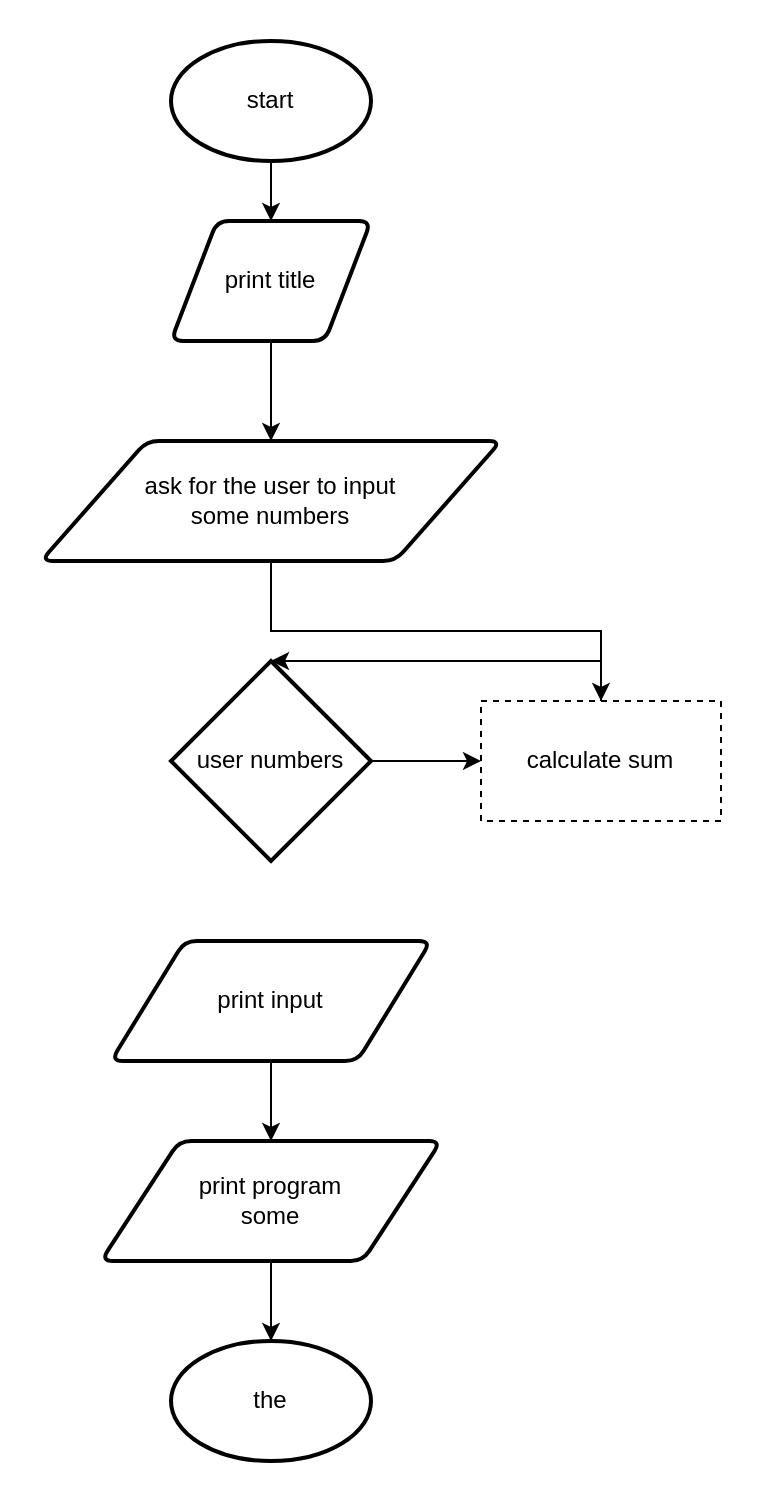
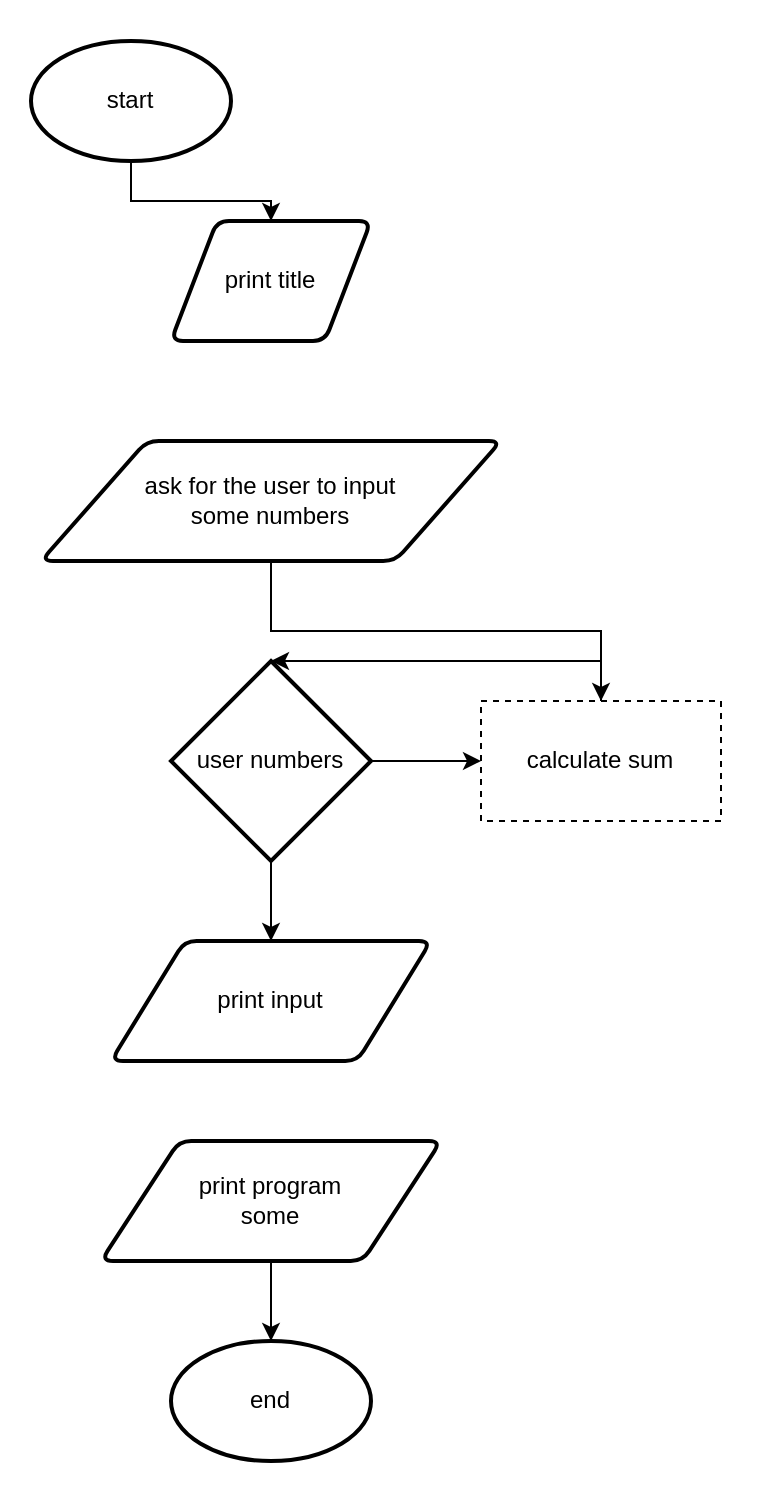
  <mxCell id="0" />
  <mxCell id="1" parent="0" />
- <mxCell id="2" value="the" style="strokeWidth=2;html=1;shape=mxgraph.flowchart.start_1;whiteSpace=wrap;" vertex="1" parent="1"><mxGeometry x="85" y="670" width="100" height="60" as="geometry" /></mxCell>
+ <mxCell id="2" value="end" style="strokeWidth=2;html=1;shape=mxgraph.flowchart.start_1;whiteSpace=wrap;" vertex="1" parent="1"><mxGeometry x="85" y="670" width="100" height="60" as="geometry" /></mxCell>
  <mxCell id="3" value="" style="edgeStyle=orthogonalEdgeStyle;rounded=0;orthogonalLoop=1;jettySize=auto;html=1;" edge="1" parent="1" source="4" target="10"><mxGeometry relative="1" as="geometry" /></mxCell>
- <mxCell id="4" value="start" style="strokeWidth=2;html=1;shape=mxgraph.flowchart.start_1;whiteSpace=wrap;" vertex="1" parent="1"><mxGeometry x="85" y="20" width="100" height="60" as="geometry" /></mxCell>
+ <mxCell id="4" value="start" style="strokeWidth=2;html=1;shape=mxgraph.flowchart.start_1;whiteSpace=wrap;" vertex="1" parent="1"><mxGeometry x="15" y="20" width="100" height="60" as="geometry" /></mxCell>
  <mxCell id="5" value="" style="edgeStyle=orthogonalEdgeStyle;rounded=0;orthogonalLoop=1;jettySize=auto;html=1;" edge="1" parent="1" source="6" target="2"><mxGeometry relative="1" as="geometry" /></mxCell>
  <mxCell id="6" value="&lt;div&gt;print program &lt;br&gt;&lt;/div&gt;&lt;div&gt;some&lt;br&gt;&lt;/div&gt;" style="shape=parallelogram;html=1;strokeWidth=2;perimeter=parallelogramPerimeter;whiteSpace=wrap;rounded=1;arcSize=12;size=0.23;" vertex="1" parent="1"><mxGeometry x="50" y="570" width="170" height="60" as="geometry" /></mxCell>
- <mxCell id="7" value="" style="edgeStyle=orthogonalEdgeStyle;rounded=0;orthogonalLoop=1;jettySize=auto;html=1;" edge="1" parent="1" source="8" target="6"><mxGeometry relative="1" as="geometry" /></mxCell>
  <mxCell id="8" value="print input" style="shape=parallelogram;html=1;strokeWidth=2;perimeter=parallelogramPerimeter;whiteSpace=wrap;rounded=1;arcSize=12;size=0.23;" vertex="1" parent="1"><mxGeometry x="55" y="470" width="160" height="60" as="geometry" /></mxCell>
- <mxCell id="9" value="" style="edgeStyle=orthogonalEdgeStyle;rounded=0;orthogonalLoop=1;jettySize=auto;html=1;" edge="1" parent="1" source="10" target="18"><mxGeometry relative="1" as="geometry"><mxPoint x="120" y="210" as="targetPoint" /></mxGeometry></mxCell>
  <mxCell id="10" value="print title" style="shape=parallelogram;html=1;strokeWidth=2;perimeter=parallelogramPerimeter;whiteSpace=wrap;rounded=1;arcSize=12;size=0.23;" vertex="1" parent="1"><mxGeometry x="85" y="110" width="100" height="60" as="geometry" /></mxCell>
  <mxCell id="11" value="" style="edgeStyle=orthogonalEdgeStyle;rounded=0;orthogonalLoop=1;jettySize=auto;html=1;" edge="1" parent="1" source="13" target="15"><mxGeometry relative="1" as="geometry" /></mxCell>
+ <mxCell id="12" value="" style="edgeStyle=orthogonalEdgeStyle;rounded=0;orthogonalLoop=1;jettySize=auto;html=1;" edge="1" parent="1" source="13" target="8"><mxGeometry relative="1" as="geometry" /></mxCell>
  <mxCell id="13" value="user numbers" style="strokeWidth=2;html=1;shape=mxgraph.flowchart.decision;whiteSpace=wrap;" vertex="1" parent="1"><mxGeometry x="85" y="330" width="100" height="100" as="geometry" /></mxCell>
  <mxCell id="14" style="edgeStyle=orthogonalEdgeStyle;rounded=0;orthogonalLoop=1;jettySize=auto;html=1;entryX=0.5;entryY=0;entryDx=0;entryDy=0;entryPerimeter=0;exitX=0.5;exitY=0;exitDx=0;exitDy=0;" edge="1" parent="1" source="15" target="13"><mxGeometry relative="1" as="geometry"><mxPoint x="598.04" y="348.02" as="sourcePoint" /><Array as="points"><mxPoint x="300" y="330" /></Array></mxGeometry></mxCell>
  <mxCell id="15" value="calculate sum" style="rounded=0;whiteSpace=wrap;html=1;dashed=1;" vertex="1" parent="1"><mxGeometry x="240" y="350" width="120" height="60" as="geometry" /></mxCell>
  <mxCell id="16" style="edgeStyle=orthogonalEdgeStyle;rounded=0;orthogonalLoop=1;jettySize=auto;html=1;exitX=0.5;exitY=1;exitDx=0;exitDy=0;" edge="1" parent="1"><mxGeometry relative="1" as="geometry"><mxPoint x="120" y="270" as="sourcePoint" /><mxPoint x="120" y="270" as="targetPoint" /></mxGeometry></mxCell>
  <mxCell id="17" value="" style="edgeStyle=orthogonalEdgeStyle;rounded=0;orthogonalLoop=1;jettySize=auto;html=1;" edge="1" parent="1" source="18" target="15"><mxGeometry relative="1" as="geometry" /></mxCell>
  <mxCell id="18" value="&lt;div&gt;ask for the user to input&lt;/div&gt;&lt;div&gt; some numbers &lt;/div&gt;" style="shape=parallelogram;html=1;strokeWidth=2;perimeter=parallelogramPerimeter;whiteSpace=wrap;rounded=1;arcSize=12;size=0.23;" vertex="1" parent="1"><mxGeometry x="20" y="220" width="230" height="60" as="geometry" /></mxCell>
